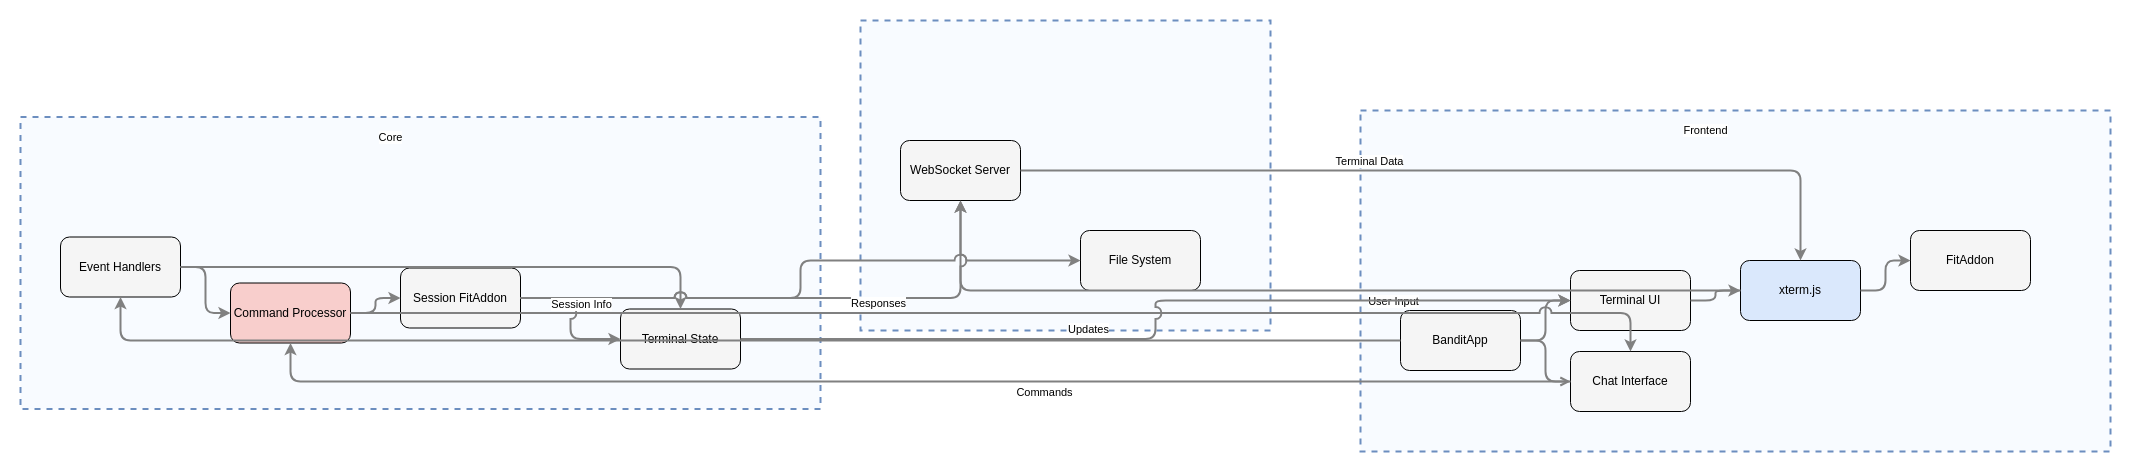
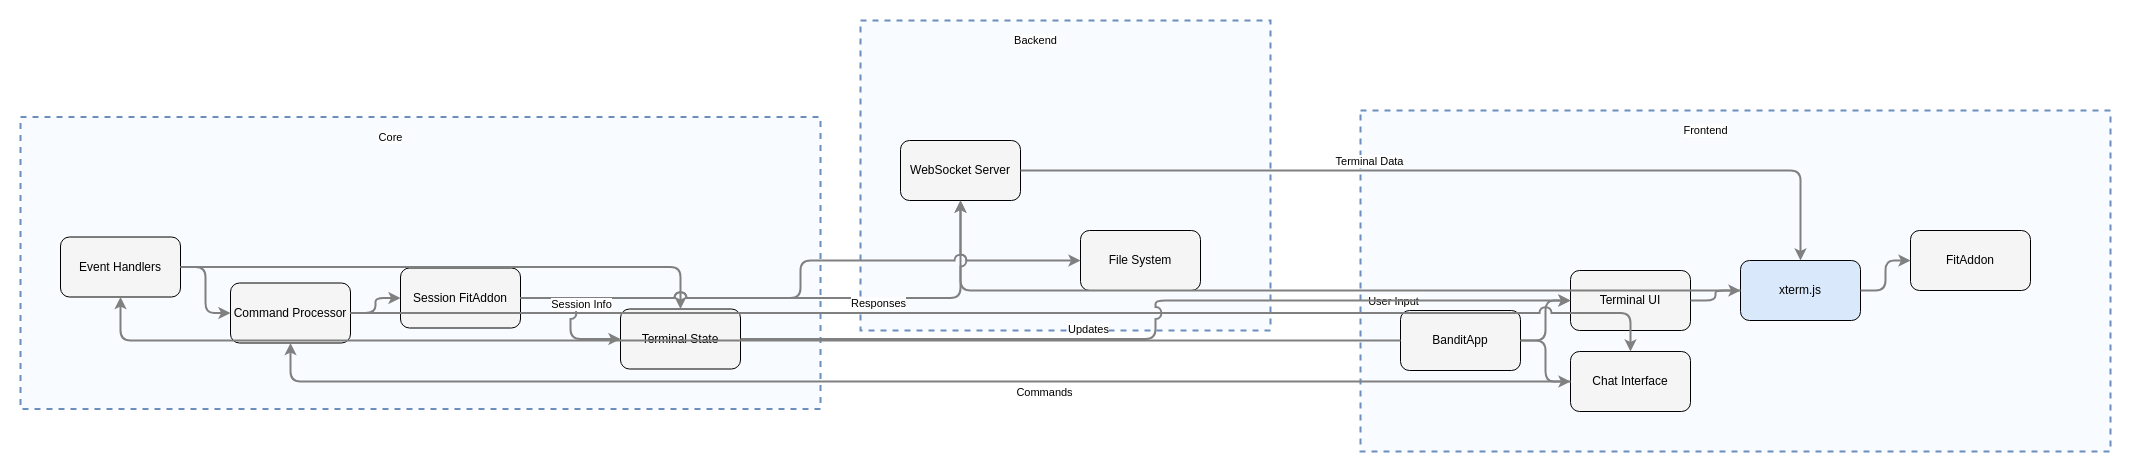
  <mxCell id="0" />
  <mxCell id="1" parent="0" />
  <mxCell id="2" value="" style="html=1;whiteSpace=wrap;container=1;fillColor=#dae8fc;strokeColor=#6c8ebf;dashed=1;fillOpacity=20;strokeWidth=2;containerType=none;recursiveResize=0;movable=1;resizable=1;autosize=0;dropTarget=0" vertex="1" parent="1"><mxGeometry x="20" y="116.5" width="800" height="292" as="geometry" /></mxCell>
  <mxCell id="3" value="Core" style="edgeLabel;html=1;align=center;verticalAlign=middle;resizable=0;labelBackgroundColor=white;spacing=5" vertex="1" parent="1"><mxGeometry x="28" y="124.5" width="724" height="24" as="geometry" /></mxCell>
  <mxCell id="4" value="" style="html=1;whiteSpace=wrap;container=1;fillColor=#dae8fc;strokeColor=#6c8ebf;dashed=1;fillOpacity=20;strokeWidth=2;containerType=none;recursiveResize=0;movable=1;resizable=1;autosize=0;dropTarget=0" vertex="1" parent="1"><mxGeometry x="860" y="20" width="410" height="310" as="geometry" /></mxCell>
+ <mxCell id="5" value="Backend" style="edgeLabel;html=1;align=center;verticalAlign=middle;resizable=0;labelBackgroundColor=white;spacing=5" vertex="1" parent="1"><mxGeometry x="868" y="28" width="334" height="24" as="geometry" /></mxCell>
  <mxCell id="6" value="" style="html=1;whiteSpace=wrap;container=1;fillColor=#dae8fc;strokeColor=#6c8ebf;dashed=1;fillOpacity=20;strokeWidth=2;containerType=none;recursiveResize=0;movable=1;resizable=1;autosize=0;dropTarget=0" vertex="1" parent="1"><mxGeometry x="1360" y="110" width="750" height="341" as="geometry" /></mxCell>
  <mxCell id="7" value="Frontend" style="edgeLabel;html=1;align=center;verticalAlign=middle;resizable=0;labelBackgroundColor=white;spacing=5" vertex="1" parent="1"><mxGeometry x="1368" y="118" width="674" height="24" as="geometry" /></mxCell>
  <mxCell id="8" value="BanditApp" style="rounded=1;whiteSpace=wrap;html=1;fillColor=#f5f5f5" vertex="1" parent="6"><mxGeometry x="40" y="200" width="120" height="60" as="geometry" /></mxCell>
  <mxCell id="9" value="Terminal UI" style="rounded=1;whiteSpace=wrap;html=1;fillColor=#f5f5f5" vertex="1" parent="6"><mxGeometry x="210" y="160" width="120" height="60" as="geometry" /></mxCell>
  <mxCell id="10" value="Chat Interface" style="rounded=1;whiteSpace=wrap;html=1;fillColor=#f5f5f5" vertex="1" parent="6"><mxGeometry x="210" y="241" width="120" height="60" as="geometry" /></mxCell>
  <mxCell id="11" value="xterm.js" style="rounded=1;whiteSpace=wrap;html=1;fillColor=#dae8fc;" vertex="1" parent="6"><mxGeometry x="380" y="150" width="120" height="60" as="geometry" /></mxCell>
  <mxCell id="12" value="FitAddon" style="rounded=1;whiteSpace=wrap;html=1;fillColor=#f5f5f5" vertex="1" parent="6"><mxGeometry x="550" y="120" width="120" height="60" as="geometry" /></mxCell>
  <mxCell id="13" value="WebSocket Server" style="rounded=1;whiteSpace=wrap;html=1;fillColor=#f5f5f5" vertex="1" parent="4"><mxGeometry x="40" y="120" width="120" height="60" as="geometry" /></mxCell>
  <mxCell id="14" value="File System" style="rounded=1;whiteSpace=wrap;html=1;fillColor=#f5f5f5" vertex="1" parent="4"><mxGeometry x="220" y="210" width="120" height="60" as="geometry" /></mxCell>
  <mxCell id="15" value="Event Handlers" style="rounded=1;whiteSpace=wrap;html=1;fillColor=#f5f5f5" vertex="1" parent="2"><mxGeometry x="40" y="120" width="120" height="60" as="geometry" /></mxCell>
  <mxCell id="16" value="Terminal State" style="rounded=1;whiteSpace=wrap;html=1;fillColor=#f5f5f5" vertex="1" parent="2"><mxGeometry x="600" y="192" width="120" height="60" as="geometry" /></mxCell>
- <mxCell id="17" value="Command Processor" style="rounded=1;whiteSpace=wrap;html=1;fillColor=#f8cecc;" vertex="1" parent="2"><mxGeometry x="210" y="166" width="120" height="60" as="geometry" /></mxCell>
+ <mxCell id="17" value="Command Processor" style="rounded=1;whiteSpace=wrap;html=1;fillColor=#f5f5f5" vertex="1" parent="2"><mxGeometry x="210" y="166" width="120" height="60" as="geometry" /></mxCell>
  <mxCell id="18" value="Session FitAddon" style="rounded=1;whiteSpace=wrap;html=1;fillColor=#f5f5f5" vertex="1" parent="2"><mxGeometry x="380" y="151" width="120" height="60" as="geometry" /></mxCell>
  <mxCell id="19" style="edgeStyle=orthogonalEdgeStyle;rounded=1;orthogonalLoop=1;jettySize=auto;html=1;strokeColor=#808080;strokeWidth=2;jumpStyle=arc;jumpSize=10;spacing=15;labelBackgroundColor=white;labelBorderColor=none" edge="1" parent="1" source="8" target="9"><mxGeometry relative="1" as="geometry" /></mxCell>
- <mxCell id="20" style="edgeStyle=orthogonalEdgeStyle;rounded=1;orthogonalLoop=1;jettySize=auto;html=1;strokeColor=#808080;strokeWidth=2;jumpStyle=arc;jumpSize=10;spacing=15;labelBackgroundColor=white;labelBorderColor=none;endArrow=open;" edge="1" parent="1" source="8" target="10"><mxGeometry relative="1" as="geometry" /></mxCell>
+ <mxCell id="20" style="edgeStyle=orthogonalEdgeStyle;rounded=1;orthogonalLoop=1;jettySize=auto;html=1;strokeColor=#808080;strokeWidth=2;jumpStyle=arc;jumpSize=10;spacing=15;labelBackgroundColor=white;labelBorderColor=none" edge="1" parent="1" source="8" target="10"><mxGeometry relative="1" as="geometry" /></mxCell>
  <mxCell id="21" style="edgeStyle=orthogonalEdgeStyle;rounded=1;orthogonalLoop=1;jettySize=auto;html=1;strokeColor=#808080;strokeWidth=2;jumpStyle=arc;jumpSize=10;spacing=15;labelBackgroundColor=white;labelBorderColor=none" edge="1" parent="1" source="9" target="11"><mxGeometry relative="1" as="geometry" /></mxCell>
  <mxCell id="22" style="edgeStyle=orthogonalEdgeStyle;rounded=1;orthogonalLoop=1;jettySize=auto;html=1;strokeColor=#808080;strokeWidth=2;jumpStyle=arc;jumpSize=10;spacing=15;labelBackgroundColor=white;labelBorderColor=none" edge="1" parent="1" source="11" target="12"><mxGeometry relative="1" as="geometry" /></mxCell>
  <mxCell id="23" style="edgeStyle=orthogonalEdgeStyle;rounded=1;orthogonalLoop=1;jettySize=auto;html=1;strokeColor=#808080;strokeWidth=2;jumpStyle=arc;jumpSize=10;spacing=15;labelBackgroundColor=white;labelBorderColor=none" edge="1" parent="1" source="8" target="15"><mxGeometry relative="1" as="geometry" /></mxCell>
  <mxCell id="24" style="edgeStyle=orthogonalEdgeStyle;rounded=1;orthogonalLoop=1;jettySize=auto;html=1;strokeColor=#808080;strokeWidth=2;jumpStyle=arc;jumpSize=10;spacing=15;labelBackgroundColor=white;labelBorderColor=none" edge="1" parent="1" source="15" target="16"><mxGeometry relative="1" as="geometry" /></mxCell>
  <mxCell id="25" style="edgeStyle=orthogonalEdgeStyle;rounded=1;orthogonalLoop=1;jettySize=auto;html=1;strokeColor=#808080;strokeWidth=2;jumpStyle=arc;jumpSize=10;spacing=15;labelBackgroundColor=white;labelBorderColor=none" edge="1" parent="1" source="15" target="17"><mxGeometry relative="1" as="geometry" /></mxCell>
  <mxCell id="26" style="edgeStyle=orthogonalEdgeStyle;rounded=1;orthogonalLoop=1;jettySize=auto;html=1;strokeColor=#808080;strokeWidth=2;jumpStyle=arc;jumpSize=10;spacing=15;labelBackgroundColor=white;labelBorderColor=none" edge="1" parent="1" source="17" target="18"><mxGeometry relative="1" as="geometry" /></mxCell>
  <mxCell id="27" style="edgeStyle=orthogonalEdgeStyle;rounded=1;orthogonalLoop=1;jettySize=auto;html=1;strokeColor=#808080;strokeWidth=2;jumpStyle=arc;jumpSize=10;spacing=15;labelBackgroundColor=white;labelBorderColor=none" edge="1" parent="1" source="18" target="13"><mxGeometry relative="1" as="geometry" /></mxCell>
  <mxCell id="28" style="edgeStyle=orthogonalEdgeStyle;rounded=1;orthogonalLoop=1;jettySize=auto;html=1;strokeColor=#808080;strokeWidth=2;jumpStyle=arc;jumpSize=10;spacing=15;labelBackgroundColor=white;labelBorderColor=none" edge="1" parent="1" source="18" target="14"><mxGeometry relative="1" as="geometry" /></mxCell>
  <mxCell id="29" style="edgeStyle=orthogonalEdgeStyle;rounded=1;orthogonalLoop=1;jettySize=auto;html=1;strokeColor=#808080;strokeWidth=2;jumpStyle=arc;jumpSize=10;spacing=15;labelBackgroundColor=white;labelBorderColor=none" edge="1" parent="1" source="13" target="11"><mxGeometry relative="1" as="geometry" /></mxCell>
  <mxCell id="30" value="Terminal Data" style="edgeLabel;html=1;align=center;verticalAlign=middle;resizable=0;points=[];" vertex="1" connectable="0" parent="29"><mxGeometry x="-0.2" y="10" relative="1" as="geometry"><mxPoint as="offset" /></mxGeometry></mxCell>
  <mxCell id="31" style="edgeStyle=orthogonalEdgeStyle;rounded=1;orthogonalLoop=1;jettySize=auto;html=1;strokeColor=#808080;strokeWidth=2;jumpStyle=arc;jumpSize=10;spacing=15;labelBackgroundColor=white;labelBorderColor=none" edge="1" parent="1" source="11" target="13"><mxGeometry relative="1" as="geometry" /></mxCell>
  <mxCell id="32" value="User Input" style="edgeLabel;html=1;align=center;verticalAlign=middle;resizable=0;points=[];" vertex="1" connectable="0" parent="31"><mxGeometry x="-0.2" y="10" relative="1" as="geometry"><mxPoint as="offset" /></mxGeometry></mxCell>
  <mxCell id="33" style="edgeStyle=orthogonalEdgeStyle;rounded=1;orthogonalLoop=1;jettySize=auto;html=1;strokeColor=#808080;strokeWidth=2;jumpStyle=arc;jumpSize=10;spacing=15;labelBackgroundColor=white;labelBorderColor=none" edge="1" parent="1" source="10" target="17"><mxGeometry relative="1" as="geometry" /></mxCell>
  <mxCell id="34" value="Commands" style="edgeLabel;html=1;align=center;verticalAlign=middle;resizable=0;points=[];" vertex="1" connectable="0" parent="33"><mxGeometry x="-0.2" y="10" relative="1" as="geometry"><mxPoint as="offset" /></mxGeometry></mxCell>
  <mxCell id="35" style="edgeStyle=orthogonalEdgeStyle;rounded=1;orthogonalLoop=1;jettySize=auto;html=1;strokeColor=#808080;strokeWidth=2;jumpStyle=arc;jumpSize=10;spacing=15;labelBackgroundColor=white;labelBorderColor=none" edge="1" parent="1" source="17" target="10"><mxGeometry relative="1" as="geometry" /></mxCell>
  <mxCell id="36" value="Responses" style="edgeLabel;html=1;align=center;verticalAlign=middle;resizable=0;points=[];" vertex="1" connectable="0" parent="35"><mxGeometry x="-0.2" y="10" relative="1" as="geometry"><mxPoint as="offset" /></mxGeometry></mxCell>
  <mxCell id="37" style="edgeStyle=orthogonalEdgeStyle;rounded=1;orthogonalLoop=1;jettySize=auto;html=1;strokeColor=#808080;strokeWidth=2;jumpStyle=arc;jumpSize=10;spacing=15;labelBackgroundColor=white;labelBorderColor=none" edge="1" parent="1" source="16" target="9"><mxGeometry relative="1" as="geometry" /></mxCell>
  <mxCell id="38" value="Updates" style="edgeLabel;html=1;align=center;verticalAlign=middle;resizable=0;points=[];" vertex="1" connectable="0" parent="37"><mxGeometry x="-0.2" y="10" relative="1" as="geometry"><mxPoint as="offset" /></mxGeometry></mxCell>
  <mxCell id="39" style="edgeStyle=orthogonalEdgeStyle;rounded=1;orthogonalLoop=1;jettySize=auto;html=1;strokeColor=#808080;strokeWidth=2;jumpStyle=arc;jumpSize=10;spacing=15;labelBackgroundColor=white;labelBorderColor=none" edge="1" parent="1" source="18" target="16"><mxGeometry relative="1" as="geometry" /></mxCell>
  <mxCell id="40" value="Session Info" style="edgeLabel;html=1;align=center;verticalAlign=middle;resizable=0;points=[];" vertex="1" connectable="0" parent="39"><mxGeometry x="-0.2" y="10" relative="1" as="geometry"><mxPoint as="offset" /></mxGeometry></mxCell>
